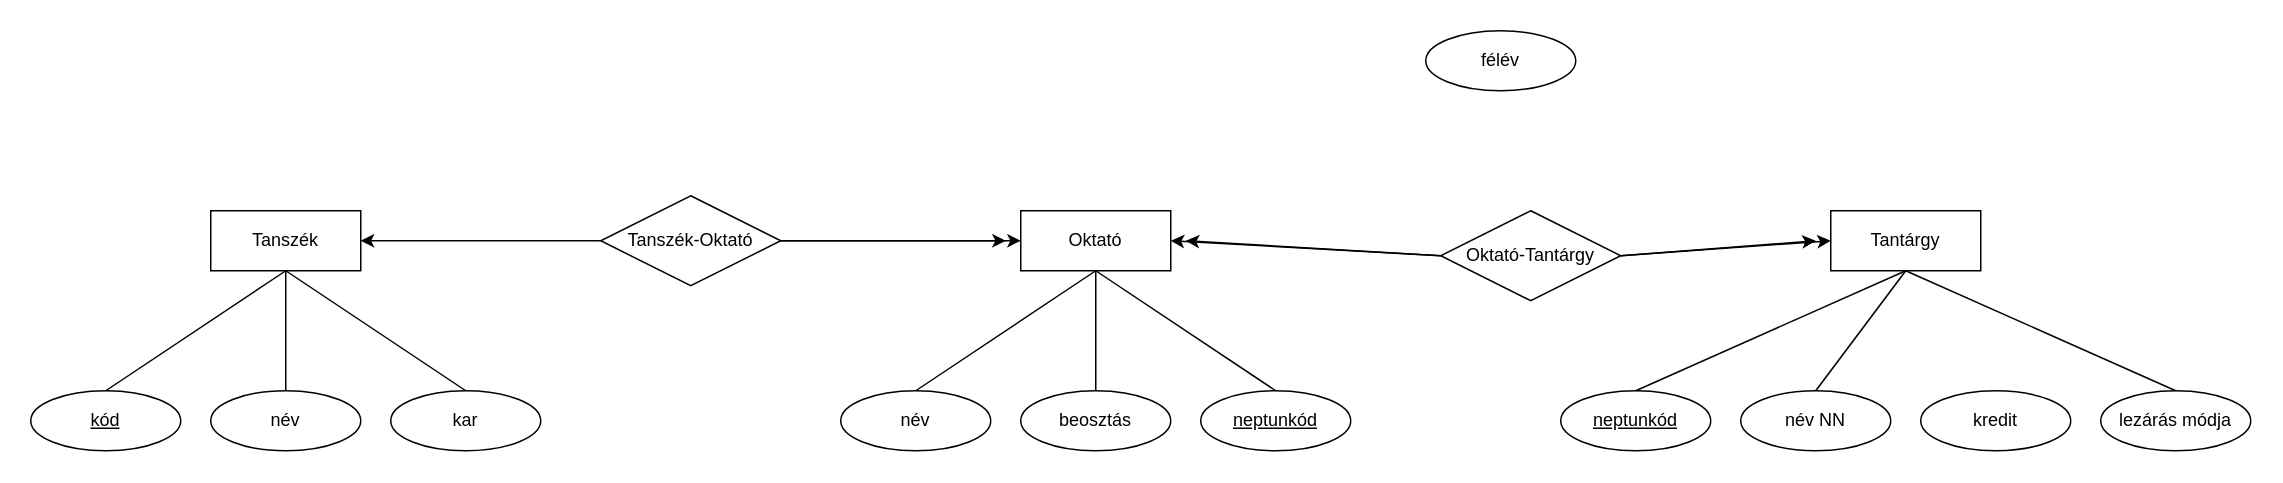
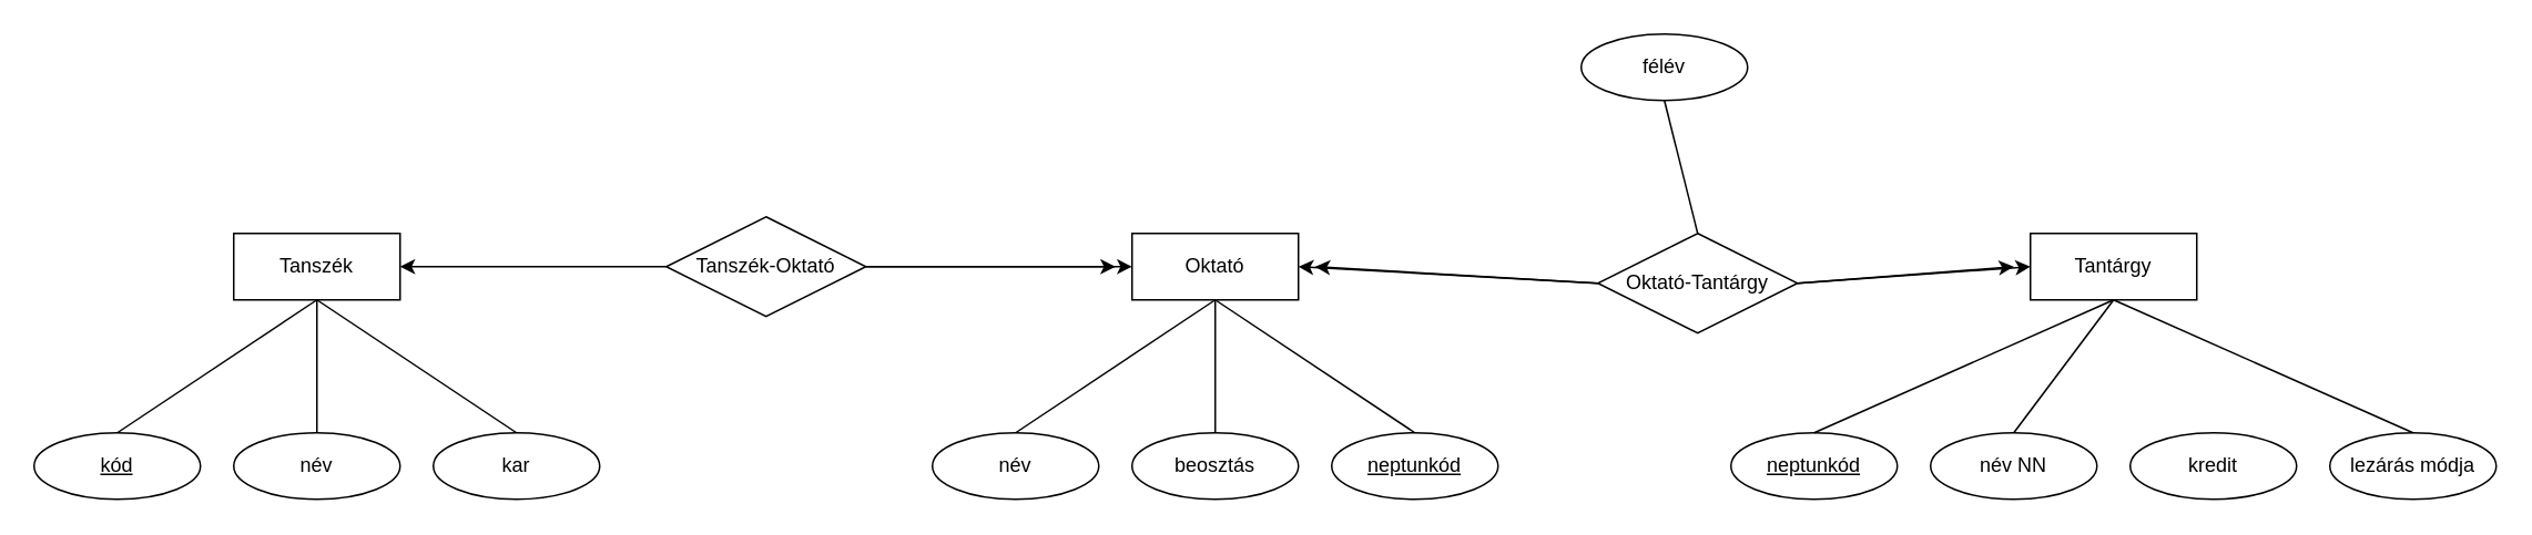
  <mxCell id="0" />
  <mxCell id="1" parent="0" />
  <mxCell id="2" value="Oktató" style="whiteSpace=wrap;html=1;align=center;" parent="1" vertex="1"><mxGeometry x="680" y="140" width="100" height="40" as="geometry" /></mxCell>
  <mxCell id="3" value="Tantárgy" style="whiteSpace=wrap;html=1;align=center;" parent="1" vertex="1"><mxGeometry x="1220" y="140" width="100" height="40" as="geometry" /></mxCell>
  <mxCell id="4" value="Tanszék" style="whiteSpace=wrap;html=1;align=center;" parent="1" vertex="1"><mxGeometry x="140" y="140" width="100" height="40" as="geometry" /></mxCell>
  <mxCell id="5" value="Tanszék-Oktató" style="shape=rhombus;perimeter=rhombusPerimeter;whiteSpace=wrap;html=1;align=center;" parent="1" vertex="1"><mxGeometry x="400" y="130" width="120" height="60" as="geometry" /></mxCell>
  <mxCell id="6" value="név" style="ellipse;whiteSpace=wrap;html=1;align=center;" parent="1" vertex="1"><mxGeometry x="140" y="260" width="100" height="40" as="geometry" /></mxCell>
  <mxCell id="7" value="kar" style="ellipse;whiteSpace=wrap;html=1;align=center;" parent="1" vertex="1"><mxGeometry x="260" y="260" width="100" height="40" as="geometry" /></mxCell>
  <mxCell id="8" value="kód" style="ellipse;whiteSpace=wrap;html=1;align=center;fontStyle=4;" parent="1" vertex="1"><mxGeometry x="20" y="260" width="100" height="40" as="geometry" /></mxCell>
  <mxCell id="9" value="név" style="ellipse;whiteSpace=wrap;html=1;align=center;" parent="1" vertex="1"><mxGeometry x="560" y="260" width="100" height="40" as="geometry" /></mxCell>
  <mxCell id="10" value="beosztás" style="ellipse;whiteSpace=wrap;html=1;align=center;" parent="1" vertex="1"><mxGeometry x="680" y="260" width="100" height="40" as="geometry" /></mxCell>
  <mxCell id="11" value="neptunkód" style="ellipse;whiteSpace=wrap;html=1;align=center;fontStyle=4;" parent="1" vertex="1"><mxGeometry x="800" y="260" width="100" height="40" as="geometry" /></mxCell>
  <mxCell id="12" value="neptunkód" style="ellipse;whiteSpace=wrap;html=1;align=center;fontStyle=4;" parent="1" vertex="1"><mxGeometry x="1040" y="260" width="100" height="40" as="geometry" /></mxCell>
  <mxCell id="13" value="név NN" style="ellipse;whiteSpace=wrap;html=1;align=center;" parent="1" vertex="1"><mxGeometry x="1160" y="260" width="100" height="40" as="geometry" /></mxCell>
  <mxCell id="14" value="kredit" style="ellipse;whiteSpace=wrap;html=1;align=center;" parent="1" vertex="1"><mxGeometry x="1280" y="260" width="100" height="40" as="geometry" /></mxCell>
  <mxCell id="15" value="lezárás módja" style="ellipse;whiteSpace=wrap;html=1;align=center;" parent="1" vertex="1"><mxGeometry x="1400" y="260" width="100" height="40" as="geometry" /></mxCell>
  <mxCell id="16" value="félév" style="ellipse;whiteSpace=wrap;html=1;align=center;" parent="1" vertex="1"><mxGeometry x="950" y="20" width="100" height="40" as="geometry" /></mxCell>
+ <mxCell id="17" value="" style="endArrow=none;html=1;rounded=0;exitX=0.5;exitY=1;exitDx=0;exitDy=0;entryX=0.5;entryY=0;entryDx=0;entryDy=0;" parent="1" source="16" target="18" edge="1"><mxGeometry relative="1" as="geometry"><mxPoint x="870" y="10" as="sourcePoint" /><mxPoint x="950" y="70" as="targetPoint" /></mxGeometry></mxCell>
  <mxCell id="18" value="Oktató-Tantárgy" style="shape=rhombus;perimeter=rhombusPerimeter;whiteSpace=wrap;html=1;align=center;" parent="1" vertex="1"><mxGeometry x="960" y="140" width="120" height="60" as="geometry" /></mxCell>
  <mxCell id="19" value="" style="endArrow=none;html=1;rounded=0;exitX=0.5;exitY=1;exitDx=0;exitDy=0;entryX=0.5;entryY=0;entryDx=0;entryDy=0;" edge="1" parent="1" source="4" target="8"><mxGeometry width="50" height="50" relative="1" as="geometry"><mxPoint x="230" y="230" as="sourcePoint" /><mxPoint x="280" y="180" as="targetPoint" /></mxGeometry></mxCell>
  <mxCell id="20" value="" style="endArrow=none;html=1;rounded=0;exitX=0.5;exitY=1;exitDx=0;exitDy=0;entryX=0.5;entryY=0;entryDx=0;entryDy=0;" edge="1" parent="1" source="4" target="6"><mxGeometry width="50" height="50" relative="1" as="geometry"><mxPoint x="230" y="230" as="sourcePoint" /><mxPoint x="280" y="180" as="targetPoint" /></mxGeometry></mxCell>
  <mxCell id="21" value="" style="endArrow=none;html=1;rounded=0;entryX=0.5;entryY=1;entryDx=0;entryDy=0;exitX=0.5;exitY=0;exitDx=0;exitDy=0;" edge="1" parent="1" source="7" target="4"><mxGeometry width="50" height="50" relative="1" as="geometry"><mxPoint x="230" y="230" as="sourcePoint" /><mxPoint x="280" y="180" as="targetPoint" /></mxGeometry></mxCell>
  <mxCell id="22" value="" style="endArrow=classic;html=1;rounded=0;exitX=0;exitY=0.5;exitDx=0;exitDy=0;entryX=1;entryY=0.5;entryDx=0;entryDy=0;" edge="1" parent="1" source="5" target="4"><mxGeometry width="50" height="50" relative="1" as="geometry"><mxPoint x="540" y="230" as="sourcePoint" /><mxPoint x="590" y="180" as="targetPoint" /></mxGeometry></mxCell>
  <mxCell id="23" value="" style="endArrow=classic;html=1;rounded=0;exitX=1;exitY=0.5;exitDx=0;exitDy=0;entryX=0;entryY=0.5;entryDx=0;entryDy=0;" edge="1" parent="1" source="5" target="2"><mxGeometry width="50" height="50" relative="1" as="geometry"><mxPoint x="660" y="230" as="sourcePoint" /><mxPoint x="710" y="180" as="targetPoint" /></mxGeometry></mxCell>
  <mxCell id="24" value="" style="endArrow=classic;html=1;rounded=0;exitX=1;exitY=0.5;exitDx=0;exitDy=0;" edge="1" parent="1" source="5"><mxGeometry width="50" height="50" relative="1" as="geometry"><mxPoint x="660" y="230" as="sourcePoint" /><mxPoint x="670" y="160" as="targetPoint" /></mxGeometry></mxCell>
  <mxCell id="25" value="" style="endArrow=classic;html=1;rounded=0;exitX=0;exitY=0.5;exitDx=0;exitDy=0;entryX=1;entryY=0.5;entryDx=0;entryDy=0;" edge="1" parent="1" source="18" target="2"><mxGeometry width="50" height="50" relative="1" as="geometry"><mxPoint x="920" y="230" as="sourcePoint" /><mxPoint x="970" y="180" as="targetPoint" /></mxGeometry></mxCell>
  <mxCell id="26" value="" style="endArrow=classic;html=1;rounded=0;exitX=0;exitY=0.5;exitDx=0;exitDy=0;" edge="1" parent="1" source="18"><mxGeometry width="50" height="50" relative="1" as="geometry"><mxPoint x="920" y="230" as="sourcePoint" /><mxPoint x="790" y="160" as="targetPoint" /></mxGeometry></mxCell>
  <mxCell id="27" value="" style="endArrow=none;html=1;rounded=0;exitX=0.5;exitY=1;exitDx=0;exitDy=0;entryX=0.5;entryY=0;entryDx=0;entryDy=0;" edge="1" parent="1" source="2" target="10"><mxGeometry width="50" height="50" relative="1" as="geometry"><mxPoint x="920" y="230" as="sourcePoint" /><mxPoint x="970" y="180" as="targetPoint" /></mxGeometry></mxCell>
  <mxCell id="28" value="" style="endArrow=none;html=1;rounded=0;exitX=0.5;exitY=1;exitDx=0;exitDy=0;entryX=0.5;entryY=0;entryDx=0;entryDy=0;" edge="1" parent="1" source="2" target="11"><mxGeometry width="50" height="50" relative="1" as="geometry"><mxPoint x="920" y="230" as="sourcePoint" /><mxPoint x="970" y="180" as="targetPoint" /></mxGeometry></mxCell>
  <mxCell id="29" value="" style="endArrow=none;html=1;rounded=0;exitX=0.5;exitY=1;exitDx=0;exitDy=0;entryX=0.5;entryY=0;entryDx=0;entryDy=0;" edge="1" parent="1" source="2" target="9"><mxGeometry width="50" height="50" relative="1" as="geometry"><mxPoint x="920" y="230" as="sourcePoint" /><mxPoint x="970" y="180" as="targetPoint" /></mxGeometry></mxCell>
  <mxCell id="30" value="" style="endArrow=classic;html=1;rounded=0;exitX=1;exitY=0.5;exitDx=0;exitDy=0;entryX=0;entryY=0.5;entryDx=0;entryDy=0;" edge="1" parent="1" source="18" target="3"><mxGeometry width="50" height="50" relative="1" as="geometry"><mxPoint x="1210" y="230" as="sourcePoint" /><mxPoint x="1260" y="180" as="targetPoint" /></mxGeometry></mxCell>
  <mxCell id="31" value="" style="endArrow=classic;html=1;rounded=0;exitX=1;exitY=0.5;exitDx=0;exitDy=0;" edge="1" parent="1" source="18"><mxGeometry width="50" height="50" relative="1" as="geometry"><mxPoint x="1210" y="230" as="sourcePoint" /><mxPoint x="1210" y="160" as="targetPoint" /></mxGeometry></mxCell>
  <mxCell id="32" value="" style="endArrow=none;html=1;rounded=0;exitX=0.5;exitY=0;exitDx=0;exitDy=0;entryX=0.5;entryY=1;entryDx=0;entryDy=0;" edge="1" parent="1" source="12" target="3"><mxGeometry width="50" height="50" relative="1" as="geometry"><mxPoint x="1210" y="230" as="sourcePoint" /><mxPoint x="1260" y="180" as="targetPoint" /></mxGeometry></mxCell>
  <mxCell id="33" value="" style="endArrow=none;html=1;rounded=0;entryX=0.5;entryY=1;entryDx=0;entryDy=0;exitX=0.5;exitY=0;exitDx=0;exitDy=0;" edge="1" parent="1" source="13" target="3"><mxGeometry width="50" height="50" relative="1" as="geometry"><mxPoint x="1210" y="230" as="sourcePoint" /><mxPoint x="1260" y="180" as="targetPoint" /></mxGeometry></mxCell>
  <mxCell id="34" value="" style="endArrow=none;html=1;rounded=0;exitX=0.5;exitY=0;exitDx=0;exitDy=0;entryX=0.5;entryY=1;entryDx=0;entryDy=0;" edge="1" parent="1" source="15" target="3"><mxGeometry width="50" height="50" relative="1" as="geometry"><mxPoint x="1210" y="230" as="sourcePoint" /><mxPoint x="1260" y="180" as="targetPoint" /></mxGeometry></mxCell>
